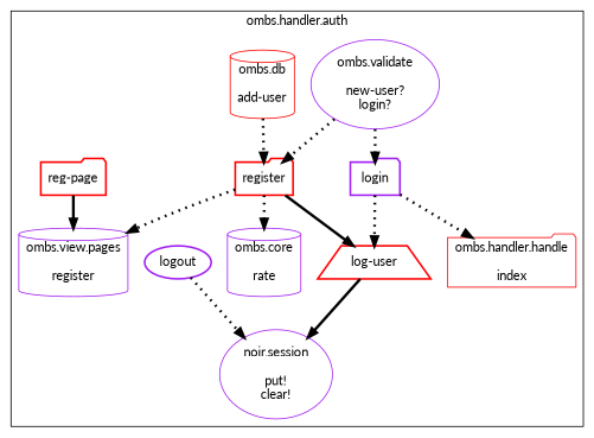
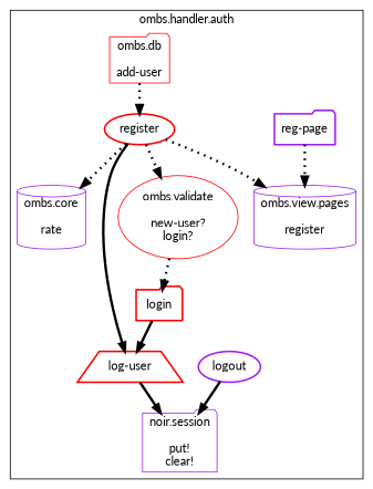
  digraph {
    fontname=Lato
    node [color=red fontname=Lato shape=folder]
    edge [fontname=Lato penwidth=3 style=dotted]
    n1 [color=purple label="ombs.core\n\nrate" shape=cylinder]
-   n2 [label="reg-page" style=bold]
+   n2 [color=purple label="reg-page" style=bold]
    n3 [color=purple label="ombs.view.pages\n\nregister" shape=cylinder]
-   n4 [label=register style=bold]
-   n5 [color=purple label="noir.session\n\nput!\nclear!" shape=ellipse]
-   n6 [color=purple label=login style=bold]
+   n4 [label=register shape=ellipse style=bold]
+   n5 [color=purple label="noir.session\n\nput!\nclear!"]
+   n6 [label=login style=bold]
    n7 [color=purple label=logout shape=ellipse style=bold]
-   n8 [label="ombs.handler.handle\n\nindex"]
    n9 [label="log-user" shape=trapezium style=bold]
-   n10 [color=purple label="ombs.validate\n\nnew-user?\nlogin?" shape=ellipse]
-   n11 [label="ombs.db\n\nadd-user" shape=cylinder]
+   n10 [label="ombs.validate\n\nnew-user?\nlogin?" shape=ellipse]
+   n11 [label="ombs.db\n\nadd-user"]
    subgraph cluster_1 {
      label="ombs.handler.auth"
      n1
      n2
      n3
      n4
      n5
      n6
      n7
-     n8
      n9
      n10
      n11
    }
-   n2 -> n3 [style=solid]
+   n2 -> n3
    n4 -> n1
    n4 -> n3
    n4 -> n9 [style=""]
-   n10 -> n4
-   n6 -> n8
-   n6 -> n9
-   n7 -> n5
+   n4 -> n10
+   n6 -> n9 [style=""]
+   n7 -> n5 [style=solid]
    n9 -> n5 [style=solid]
    n10 -> n6
    n11 -> n4
  }
